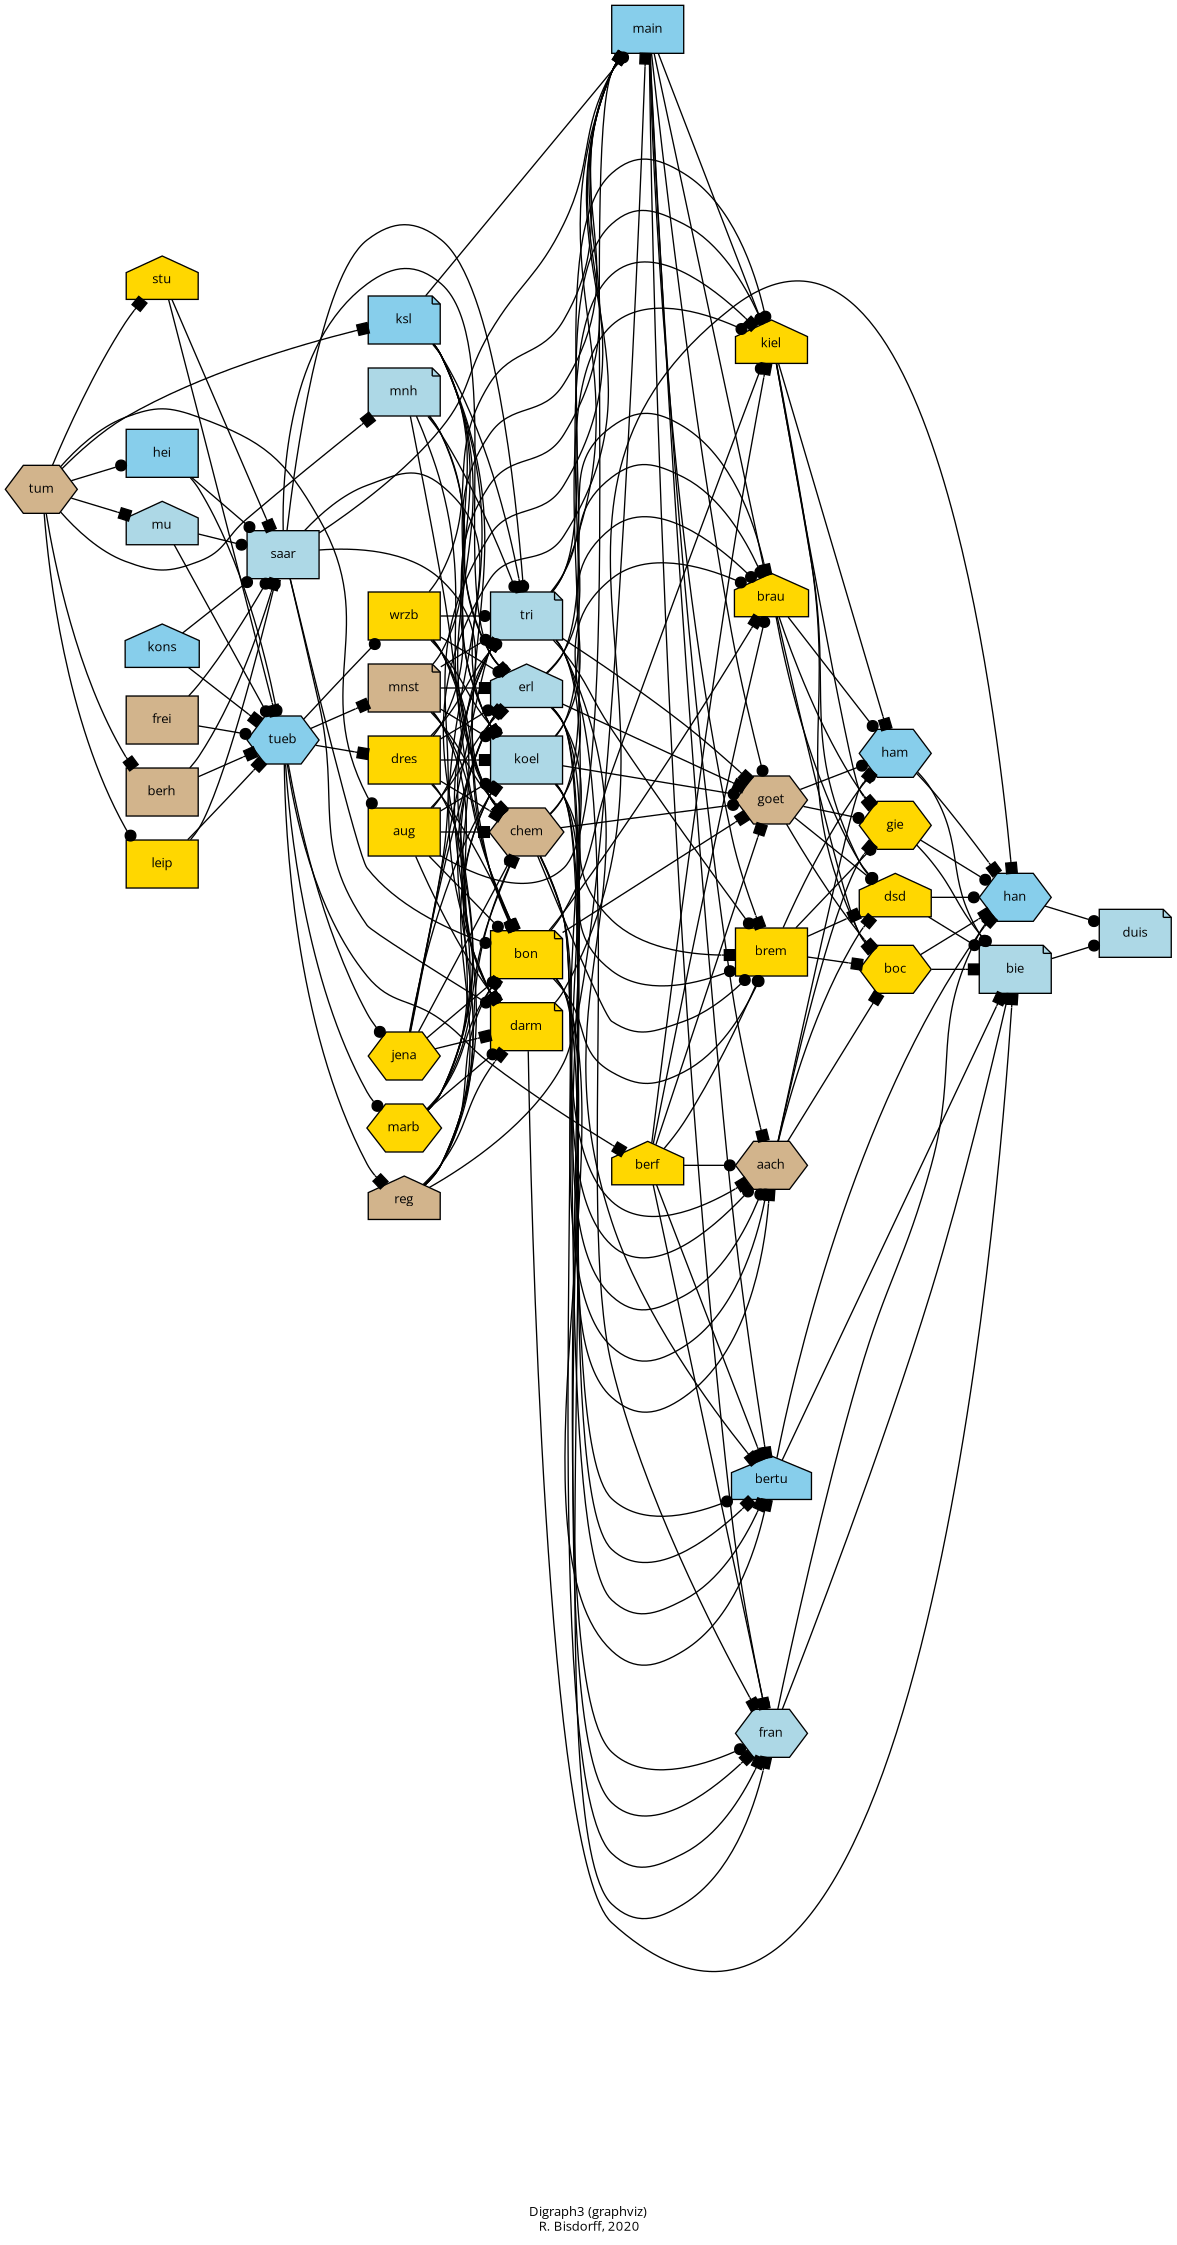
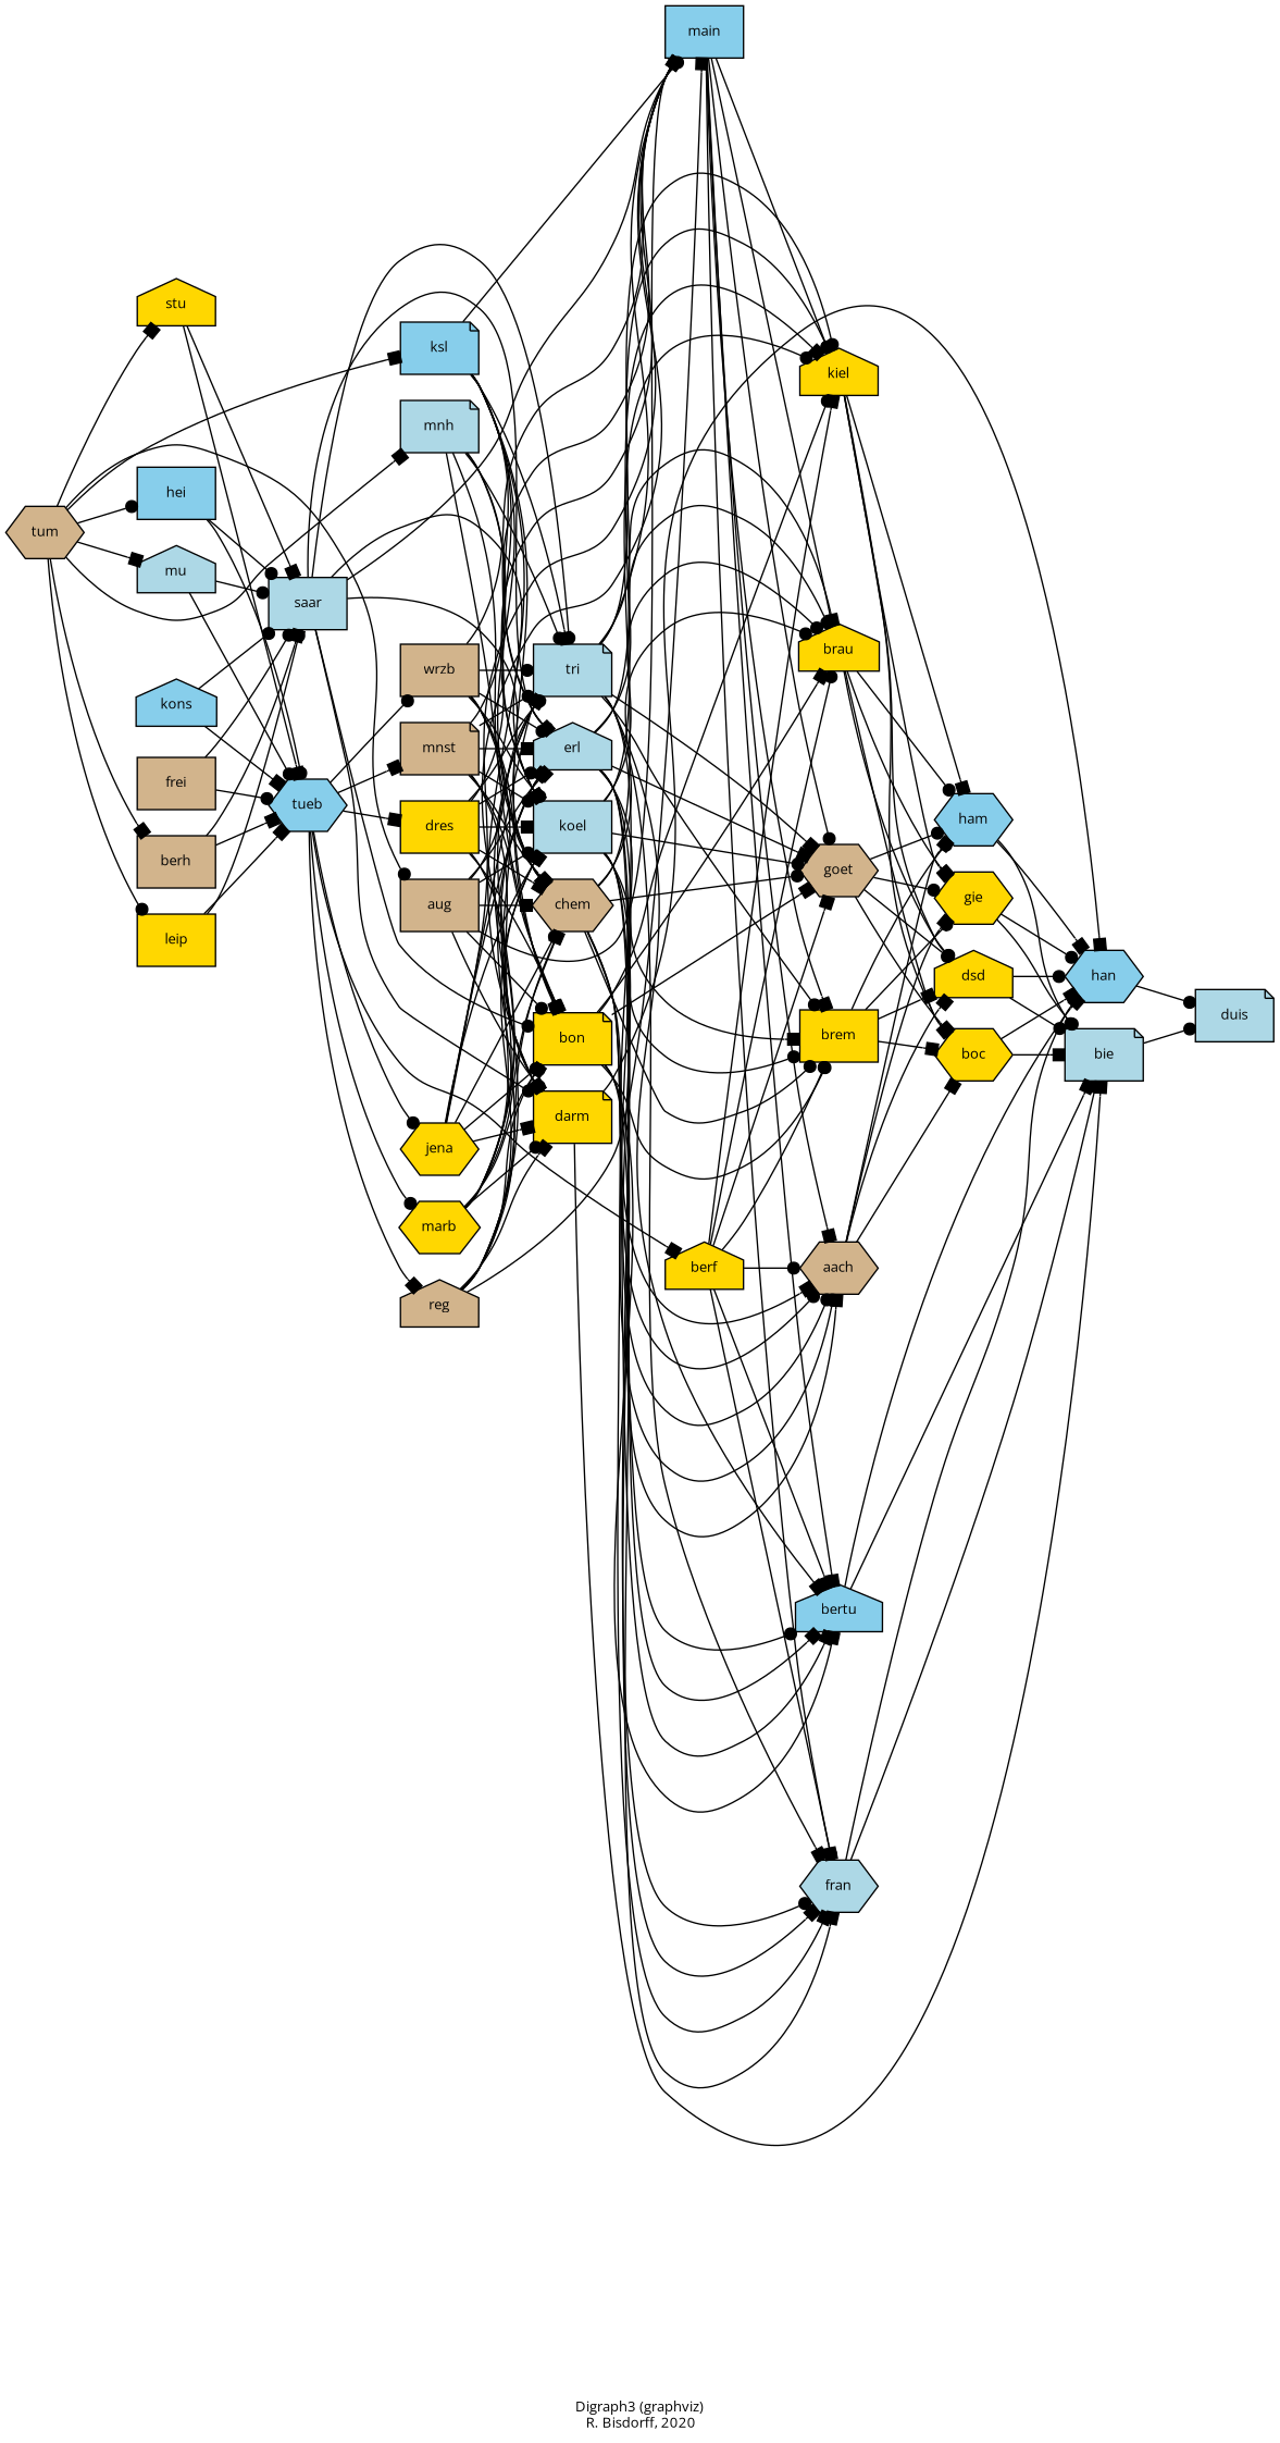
  digraph {
    fontname="Open Sans"
    fontsize=10
    label="\Digraph3 (graphviz)\n R. Bisdorff, 2020"
    ordering=out
    rankdir=LR
    node [fillcolor=gold fontname="Open Sans" fontsize=10 shape=hexagon style=filled]
    edge [arrowhead=dot color=black fontname="Open Sans" style="setlinewidth(1)"]
    n1 [fillcolor=tan label=tum]
    n2 [fillcolor=skyblue label=kons shape=house]
    n3 [fillcolor=tan label=frei shape=box]
    n4 [label=stu shape=house]
-   n5 [label=aug shape=box]
+   n5 [fillcolor=tan label=aug shape=box]
    n6 [fillcolor=skyblue label=ksl shape=note]
    n7 [fillcolor=skyblue label=hei shape=box]
    n8 [fillcolor=lightblue label=mu shape=house]
    n9 [fillcolor=lightblue label=mnh shape=note]
    n10 [fillcolor=tan label=berh shape=box]
    n11 [label=leip shape=box]
    n12 [fillcolor=lightblue label=saar shape=box]
    n13 [fillcolor=skyblue label=tueb]
-   n14 [label=wrzb shape=box]
+   n14 [fillcolor=tan label=wrzb shape=box]
    n15 [fillcolor=tan label=mnst shape=note]
    n16 [label=dres shape=box]
    n17 [label=berf shape=house]
    n18 [label=jena]
    n19 [label=marb]
    n20 [fillcolor=tan label=reg shape=house]
    n21 [fillcolor=lightblue label=tri shape=note]
    n22 [fillcolor=lightblue label=erl shape=house]
    n23 [fillcolor=lightblue label=koel shape=box]
    n24 [fillcolor=tan label=chem]
    n25 [fillcolor=skyblue label=main shape=box]
    n26 [label=bon shape=note]
    n27 [label=kiel shape=house]
    n28 [label=brau shape=house]
    n29 [fillcolor=tan label=goet]
    n30 [label=brem shape=box]
    n31 [fillcolor=tan label=aach]
    n32 [fillcolor=skyblue label=bertu shape=house]
    n33 [fillcolor=skyblue label=ham]
    n34 [label=darm shape=note]
    n35 [label=gie]
    n36 [label=dsd shape=house]
    n37 [fillcolor=lightblue label=fran]
    n38 [label=boc]
    n39 [fillcolor=skyblue label=han]
    n40 [fillcolor=lightblue label=bie shape=note]
    n41 [fillcolor=lightblue label=duis shape=note]
    subgraph sub_1 {
      rank=0
      n1
      n2
      n3
    }
    subgraph sub_2 {
      rank=1
      n4
      n5
      n6
      n7
      n8
      n9
      n10
      n11
    }
    subgraph sub_3 {
      rank=2
      n12
      n13
    }
    subgraph sub_4 {
      rank=3
      n14
      n15
      n16
      n17
      n18
      n19
      n20
    }
    subgraph sub_5 {
      rank=4
      n21
      n22
      n23
      n24
      n25
      n26
    }
    subgraph sub_6 {
      rank=5
      n27
      n28
      n29
      n30
      n31
    }
    subgraph sub_7 {
      rank=6
      n32
      n33
      n34
      n35
      n36
      n37
      n38
    }
    subgraph sub_8 {
      rank=7
      n39
      n40
    }
    subgraph sub_9 {
      rank=8
      n41
    }
    n1 -> n4 [arrowhead=box]
    n1 -> n5
    n1 -> n6 [arrowhead=box]
    n1 -> n7
    n1 -> n8 [arrowhead=box]
    n1 -> n9 [arrowhead=box]
    n1 -> n10 [arrowhead=box]
    n1 -> n11
    n2 -> n12
    n2 -> n13 [arrowhead=box]
    n3 -> n12
    n3 -> n13
    n4 -> n12 [arrowhead=box]
    n4 -> n13 [arrowhead=box]
    n5 -> n21
    n5 -> n22 [arrowhead=box]
    n5 -> n23
    n5 -> n24 [arrowhead=box]
    n5 -> n25 [arrowhead=box]
    n5 -> n26
    n5 -> n34
    n6 -> n21 [arrowhead=box]
    n6 -> n22 [arrowhead=box]
    n6 -> n23 [arrowhead=box]
    n6 -> n24 [arrowhead=box]
    n6 -> n25
    n6 -> n26
    n6 -> n34
    n7 -> n12
    n7 -> n13
    n8 -> n12
    n8 -> n13
    n9 -> n21
    n9 -> n22
    n9 -> n23 [arrowhead=box]
    n9 -> n24
    n9 -> n26 [arrowhead=box]
    n10 -> n12 [arrowhead=box]
    n10 -> n13 [arrowhead=box]
    n11 -> n12
    n11 -> n13 [arrowhead=box]
    n12 -> n21
    n12 -> n22
    n12 -> n23 [arrowhead=box]
    n12 -> n24 [arrowhead=box]
    n12 -> n25
    n12 -> n26
    n12 -> n34
    n13 -> n14
    n13 -> n15 [arrowhead=box]
    n13 -> n16 [arrowhead=box]
    n13 -> n17 [arrowhead=box]
    n13 -> n18
    n13 -> n19
    n13 -> n20 [arrowhead=box]
    n14 -> n21
    n14 -> n22
    n14 -> n23
    n14 -> n24 [arrowhead=box]
    n14 -> n25 [arrowhead=box]
    n14 -> n26 [arrowhead=box]
    n14 -> n34
    n15 -> n21
    n15 -> n22 [arrowhead=box]
    n15 -> n23
    n15 -> n24 [arrowhead=box]
    n15 -> n25
    n15 -> n26
    n15 -> n34 [arrowhead=box]
    n16 -> n21
    n16 -> n22
    n16 -> n23 [arrowhead=box]
    n16 -> n24 [arrowhead=box]
    n16 -> n25 [arrowhead=box]
    n16 -> n26 [arrowhead=box]
    n16 -> n34 [arrowhead=box]
    n17 -> n27 [arrowhead=box]
    n17 -> n28
    n17 -> n29 [arrowhead=box]
    n17 -> n30
    n17 -> n31
    n17 -> n32 [arrowhead=box]
    n17 -> n37
    n18 -> n21
    n18 -> n22
    n18 -> n23 [arrowhead=box]
    n18 -> n24
    n18 -> n25
    n18 -> n26
    n18 -> n34 [arrowhead=box]
    n19 -> n21 [arrowhead=box]
    n19 -> n22 [arrowhead=box]
    n19 -> n23
    n19 -> n24 [arrowhead=box]
    n19 -> n25
    n19 -> n26
    n19 -> n34
    n20 -> n21 [arrowhead=box]
    n20 -> n22 [arrowhead=box]
    n20 -> n23 [arrowhead=box]
    n20 -> n24
    n20 -> n25 [arrowhead=box]
    n20 -> n26 [arrowhead=box]
    n20 -> n34 [arrowhead=box]
    n21 -> n25
    n21 -> n27
    n21 -> n28 [arrowhead=box]
    n21 -> n29 [arrowhead=box]
    n21 -> n30
    n21 -> n31 [arrowhead=box]
    n21 -> n32 [arrowhead=box]
    n21 -> n37 [arrowhead=box]
    n22 -> n27
    n22 -> n28
    n22 -> n29 [arrowhead=box]
    n22 -> n30 [arrowhead=box]
    n22 -> n31
    n22 -> n32
    n22 -> n37
    n23 -> n27 [arrowhead=box]
    n23 -> n28
    n23 -> n29
    n23 -> n30
    n23 -> n31
    n23 -> n32 [arrowhead=box]
    n23 -> n37 [arrowhead=box]
    n24 -> n27
    n24 -> n28
    n24 -> n29
    n24 -> n30
    n24 -> n31
    n24 -> n32 [arrowhead=box]
    n24 -> n37 [arrowhead=box]
    n25 -> n27
    n25 -> n28
    n25 -> n29
    n25 -> n30 [arrowhead=box]
    n25 -> n31 [arrowhead=box]
    n25 -> n32 [arrowhead=box]
    n25 -> n37 [arrowhead=box]
    n26 -> n27
    n26 -> n28 [arrowhead=box]
    n26 -> n29 [arrowhead=box]
    n26 -> n30
    n26 -> n31 [arrowhead=box]
    n26 -> n32 [arrowhead=box]
    n26 -> n37 [arrowhead=box]
    n27 -> n33 [arrowhead=box]
    n27 -> n35 [arrowhead=box]
    n27 -> n36
    n27 -> n38 [arrowhead=box]
    n28 -> n33
    n28 -> n35 [arrowhead=box]
    n28 -> n36
    n28 -> n38
    n29 -> n33
    n29 -> n35
    n29 -> n36
    n29 -> n38 [arrowhead=box]
    n30 -> n33
    n30 -> n35
    n30 -> n36 [arrowhead=box]
    n30 -> n38 [arrowhead=box]
    n31 -> n33 [arrowhead=box]
    n31 -> n35 [arrowhead=box]
    n31 -> n36 [arrowhead=box]
    n31 -> n38 [arrowhead=box]
    n32 -> n39 [arrowhead=box]
    n32 -> n40 [arrowhead=box]
    n33 -> n39 [arrowhead=box]
    n33 -> n40
    n34 -> n39 [arrowhead=box]
    n34 -> n40 [arrowhead=box]
    n35 -> n39
    n35 -> n40
    n36 -> n39
    n36 -> n40
    n37 -> n39
    n37 -> n40
    n38 -> n39 [arrowhead=box]
    n38 -> n40 [arrowhead=box]
    n39 -> n41
    n40 -> n41
  }
